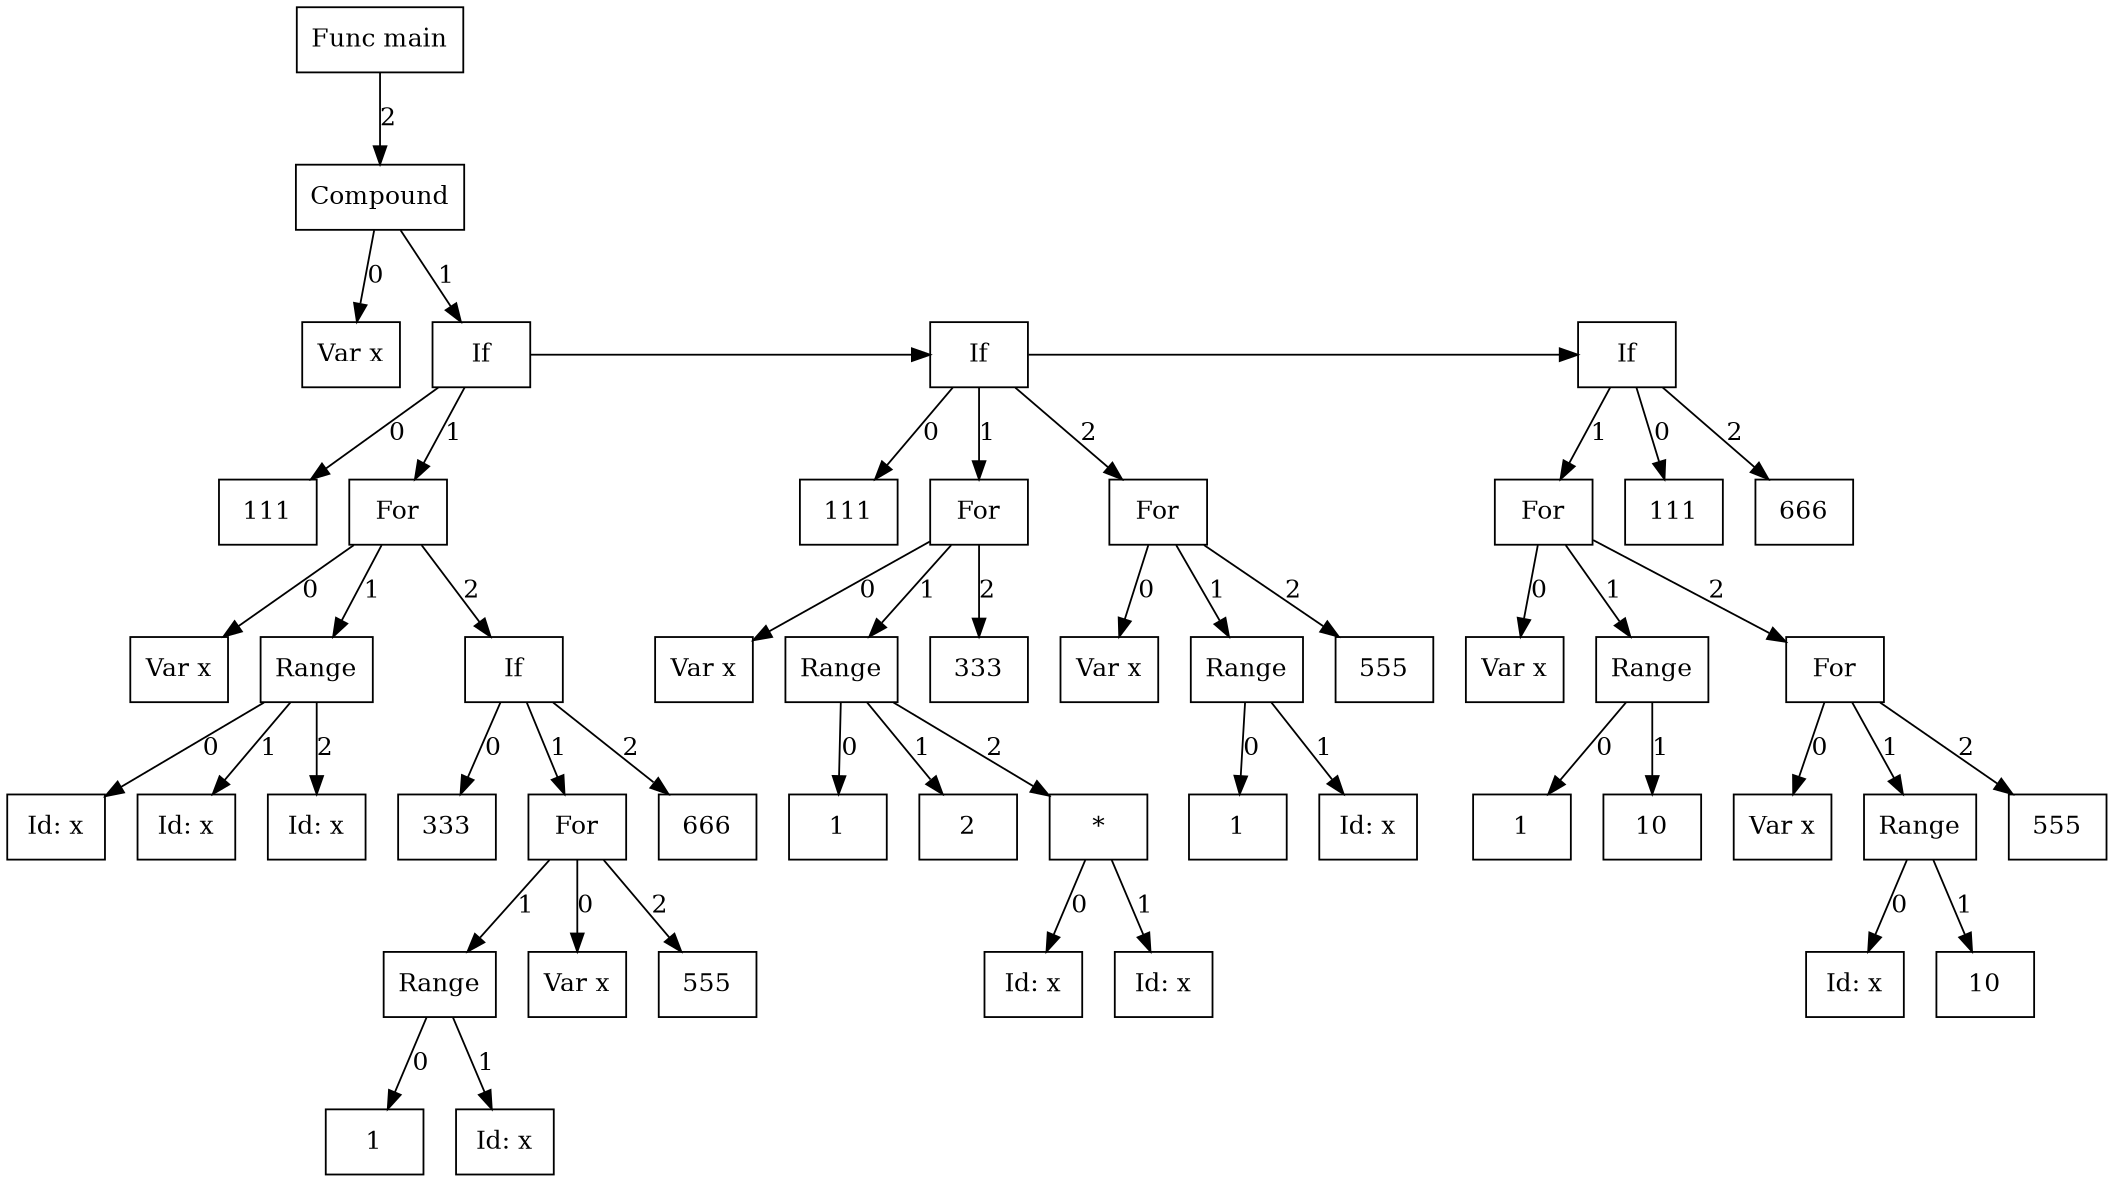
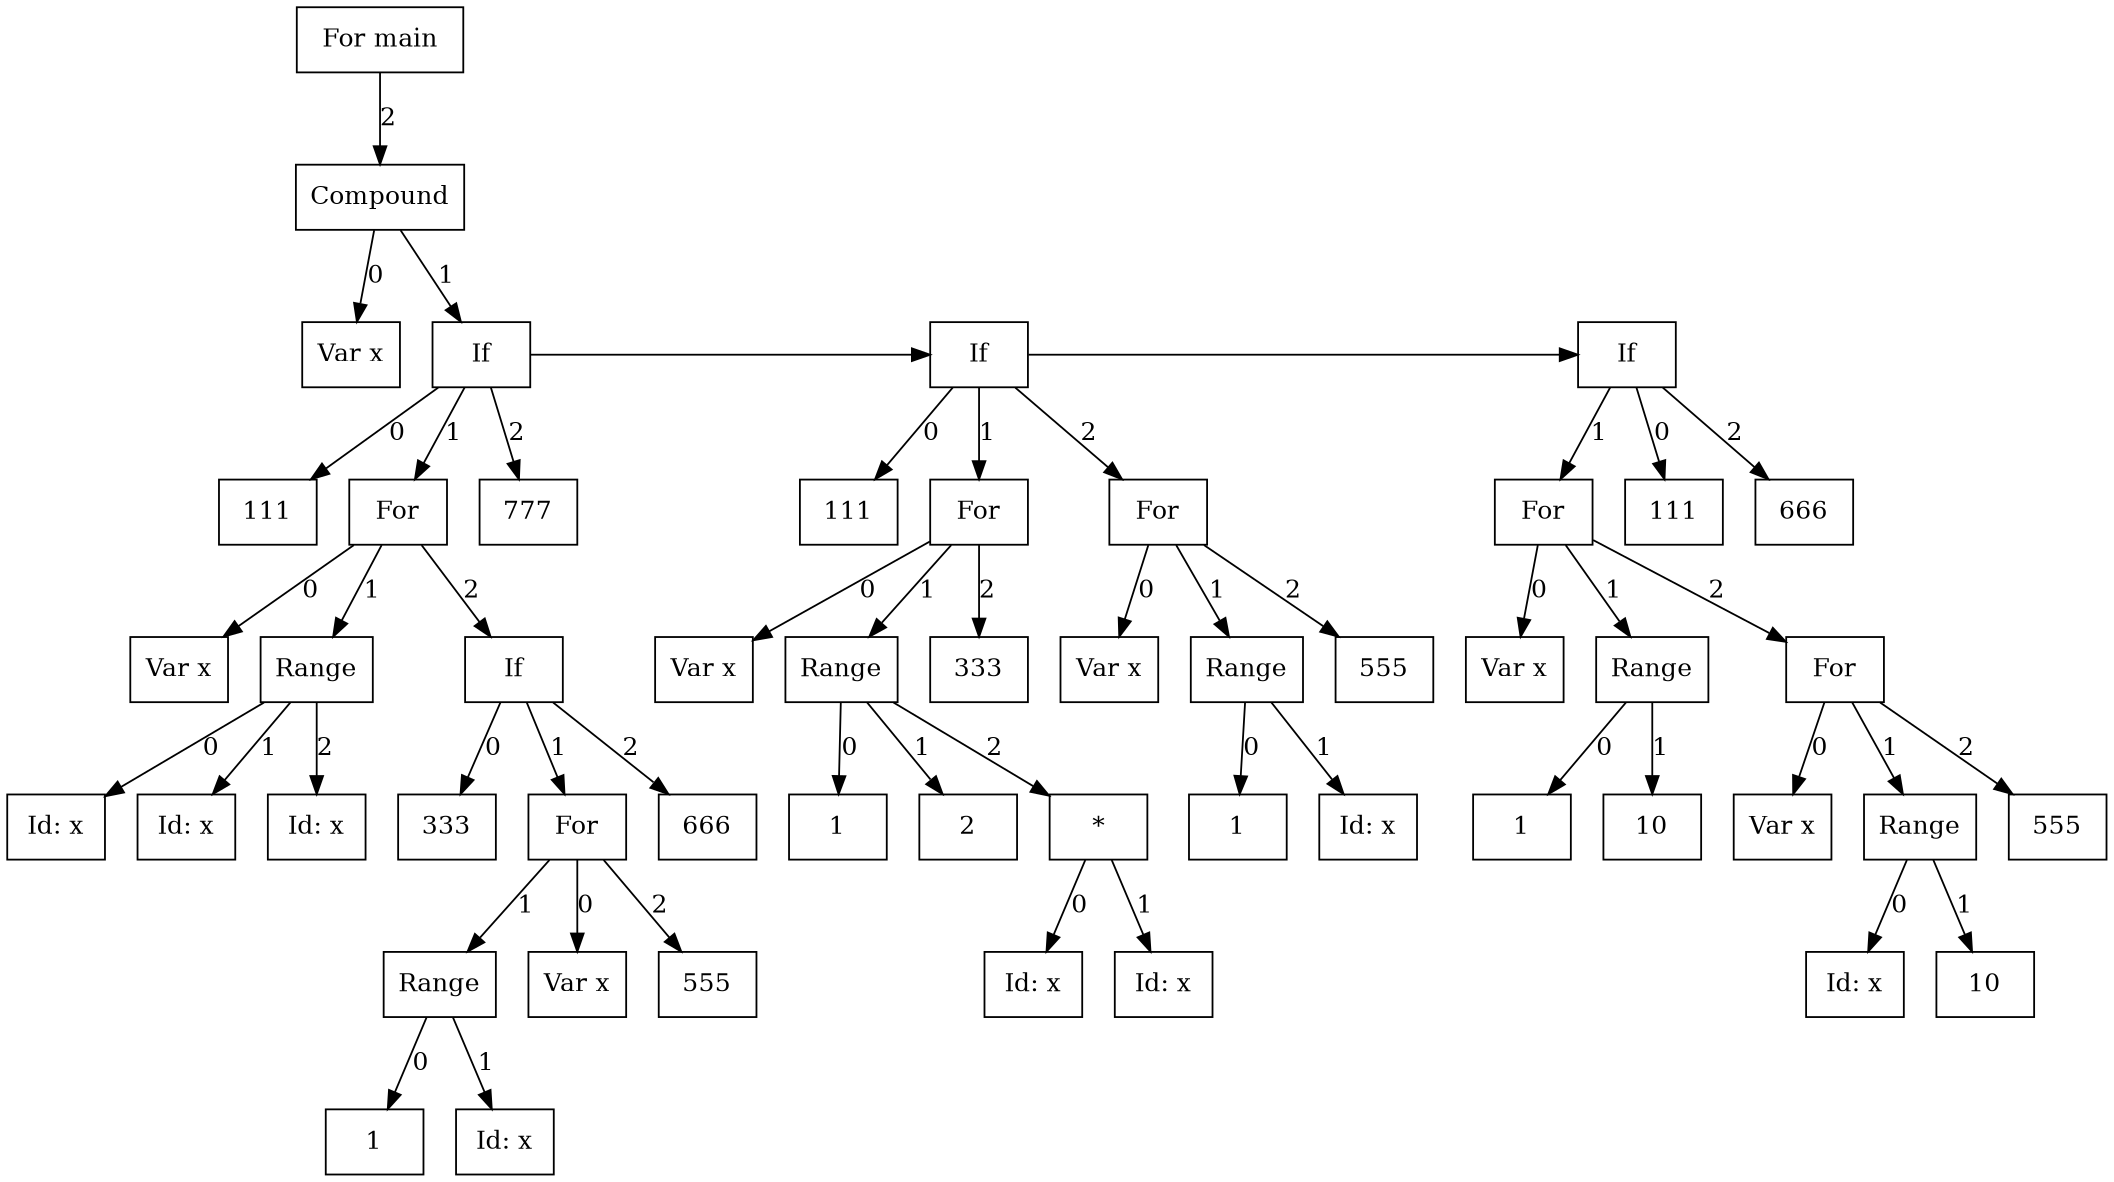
  digraph {
    node [shape=box]
-   n1 [label="Func main"]
+   n1 [label="For main"]
    n2 [label=Compound]
    n3 [label="Var x"]
    n4 [label=If]
    n5 [label=111]
    n6 [label=For]
+   n7 [label=777]
    n8 [label="Var x"]
    n9 [label=Range]
    n10 [label=If]
    n11 [label=Range]
    n12 [label=1]
    n13 [label="Id: x"]
    n14 [label="Id: x"]
    n15 [label="Id: x"]
    n16 [label="Id: x"]
    n17 [label=333]
    n18 [label=For]
    n19 [label=666]
    n20 [label=If]
    n21 [label=If]
    n22 [label="Var x"]
    n23 [label=555]
    n24 [label=111]
    n25 [label=For]
    n26 [label=For]
    n27 [label="Var x"]
    n28 [label=Range]
    n29 [label=333]
    n30 [label=1]
    n31 [label=2]
    n32 [label="*"]
    n33 [label="Id: x"]
    n34 [label="Id: x"]
    n35 [label="Var x"]
    n36 [label=Range]
    n37 [label=555]
    n38 [label=1]
    n39 [label="Id: x"]
    n40 [label=For]
    n41 [label="Var x"]
    n42 [label=Range]
    n43 [label=For]
    n44 [label=111]
    n45 [label=666]
    n46 [label=1]
    n47 [label=10]
    n48 [label="Var x"]
    n49 [label=Range]
    n50 [label=555]
    n51 [label="Id: x"]
    n52 [label=10]
    subgraph sub_1 {
      rankdir=TB
      n1
      n2
    }
    subgraph sub_2 {
      ordering=out
      rank=same
      rankdir=LR
      n2
    }
    subgraph sub_3 {
      ordering=out
      rank=same
      rankdir=LR
      n3
      n4
    }
    subgraph sub_4 {
      rankdir=TB
      n2
      n3
      n4
    }
    subgraph sub_5 {
      ordering=out
      rank=same
      rankdir=LR
      n5
      n6
+     n7
    }
    subgraph sub_6 {
      rankdir=TB
      n4
      n5
      n6
+     n7
    }
    subgraph sub_7 {
      ordering=out
      rank=same
      rankdir=LR
      n8
      n9
      n10
    }
    subgraph sub_8 {
      rankdir=TB
      n11
      n12
      n13
    }
    subgraph sub_9 {
      rankdir=TB
      n6
      n8
      n9
      n10
    }
    subgraph sub_10 {
      ordering=out
      rank=same
      rankdir=LR
      n14
      n15
      n16
    }
    subgraph sub_11 {
      rankdir=TB
      n9
      n14
      n15
      n16
    }
    subgraph sub_12 {
      ordering=out
      rank=same
      rankdir=LR
      n17
      n18
      n19
    }
    subgraph sub_13 {
      rank=same
      rankdir=LR
      n4
      n20
      n21
    }
    subgraph sub_14 {
      rankdir=TB
      n10
      n17
      n18
      n19
    }
    subgraph sub_15 {
      ordering=out
      rank=same
      rankdir=LR
      n11
      n22
      n23
    }
    subgraph sub_16 {
      rankdir=TB
      n11
      n18
      n22
      n23
    }
    subgraph sub_17 {
      ordering=out
      rank=same
      rankdir=LR
      n12
      n13
    }
    subgraph sub_18 {
      rankdir=LR
      n4
      n20
      n21
    }
    subgraph sub_19 {
      ordering=out
      rank=same
      rankdir=LR
      n24
      n25
      n26
    }
    subgraph sub_20 {
      rankdir=TB
      n20
      n24
      n25
      n26
    }
    subgraph sub_21 {
      ordering=out
      rank=same
      rankdir=LR
      n27
      n28
      n29
    }
    subgraph sub_22 {
      rankdir=TB
      n25
      n27
      n28
      n29
    }
    subgraph sub_23 {
      ordering=out
      rank=same
      rankdir=LR
      n30
      n31
      n32
    }
    subgraph sub_24 {
      rankdir=TB
      n28
      n30
      n31
      n32
    }
    subgraph sub_25 {
      ordering=out
      rank=same
      rankdir=LR
      n33
      n34
    }
    subgraph sub_26 {
      rankdir=TB
      n32
      n33
      n34
    }
    subgraph sub_27 {
      ordering=out
      rank=same
      rankdir=LR
      n35
      n36
      n37
    }
    subgraph sub_28 {
      rankdir=TB
      n26
      n35
      n36
      n37
    }
    subgraph sub_29 {
      ordering=out
      rank=same
      rankdir=LR
      n38
      n39
    }
    subgraph sub_30 {
      rankdir=TB
      n36
      n38
      n39
    }
    subgraph sub_31 {
      rankdir=TB
      n40
      n41
      n42
      n43
    }
    subgraph sub_32 {
      ordering=out
      rank=same
      rankdir=LR
      n40
      n44
      n45
    }
    subgraph sub_33 {
      rankdir=TB
      n21
      n40
      n44
      n45
    }
    subgraph sub_34 {
      ordering=out
      rank=same
      rankdir=LR
      n41
      n42
      n43
    }
    subgraph sub_35 {
      ordering=out
      rank=same
      rankdir=LR
      n46
      n47
    }
    subgraph sub_36 {
      rankdir=TB
      n42
      n46
      n47
    }
    subgraph sub_37 {
      ordering=out
      rank=same
      rankdir=LR
      n48
      n49
      n50
    }
    subgraph sub_38 {
      rankdir=TB
      n43
      n48
      n49
      n50
    }
    subgraph sub_39 {
      ordering=out
      rank=same
      rankdir=LR
      n51
      n52
    }
    subgraph sub_40 {
      rankdir=TB
      n49
      n51
      n52
    }
    n1 -> n2 [label=2]
    n2 -> n3 [label=0]
    n2 -> n4 [label=1]
    n4 -> n5 [label=0]
    n4 -> n6 [label=1]
+   n4 -> n7 [label=2]
    n4 -> n20
    n6 -> n8 [label=0]
    n6 -> n9 [label=1]
    n6 -> n10 [label=2]
    n9 -> n14 [label=0]
    n9 -> n15 [label=1]
    n9 -> n16 [label=2]
    n10 -> n17 [label=0]
    n10 -> n18 [label=1]
    n10 -> n19 [label=2]
    n11 -> n12 [label=0]
    n11 -> n13 [label=1]
    n18 -> n11 [label=1]
    n18 -> n22 [label=0]
    n18 -> n23 [label=2]
    n20 -> n21
    n20 -> n24 [label=0]
    n20 -> n25 [label=1]
    n20 -> n26 [label=2]
    n21 -> n40 [label=1]
    n21 -> n44 [label=0]
    n21 -> n45 [label=2]
    n25 -> n27 [label=0]
    n25 -> n28 [label=1]
    n25 -> n29 [label=2]
    n26 -> n35 [label=0]
    n26 -> n36 [label=1]
    n26 -> n37 [label=2]
    n28 -> n30 [label=0]
    n28 -> n31 [label=1]
    n28 -> n32 [label=2]
    n32 -> n33 [label=0]
    n32 -> n34 [label=1]
    n36 -> n38 [label=0]
    n36 -> n39 [label=1]
    n40 -> n41 [label=0]
    n40 -> n42 [label=1]
    n40 -> n43 [label=2]
    n42 -> n46 [label=0]
    n42 -> n47 [label=1]
    n43 -> n48 [label=0]
    n43 -> n49 [label=1]
    n43 -> n50 [label=2]
    n49 -> n51 [label=0]
    n49 -> n52 [label=1]
  }
